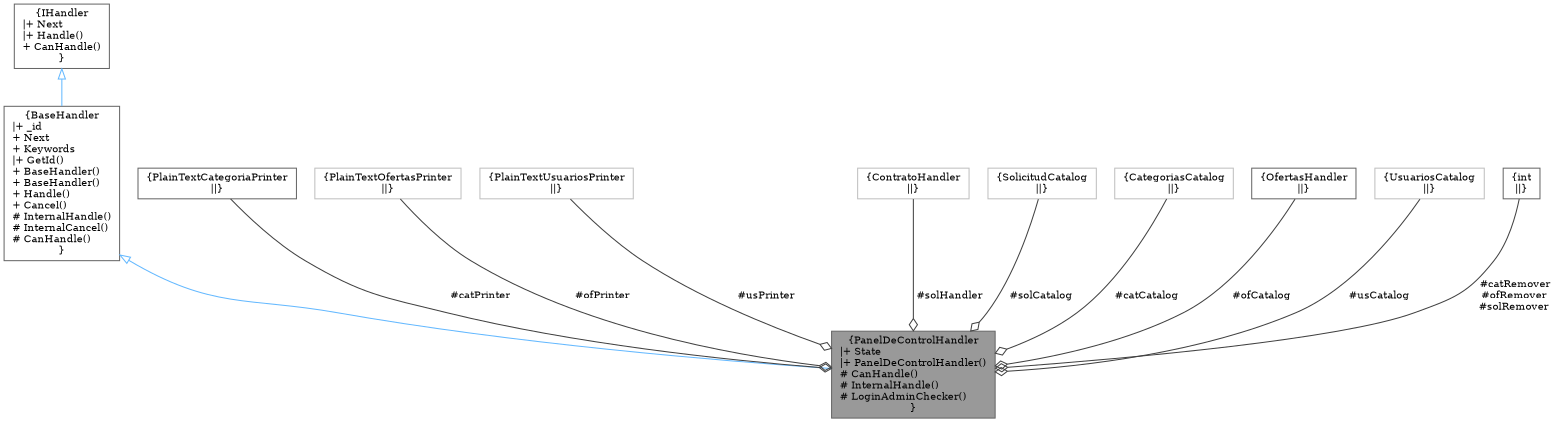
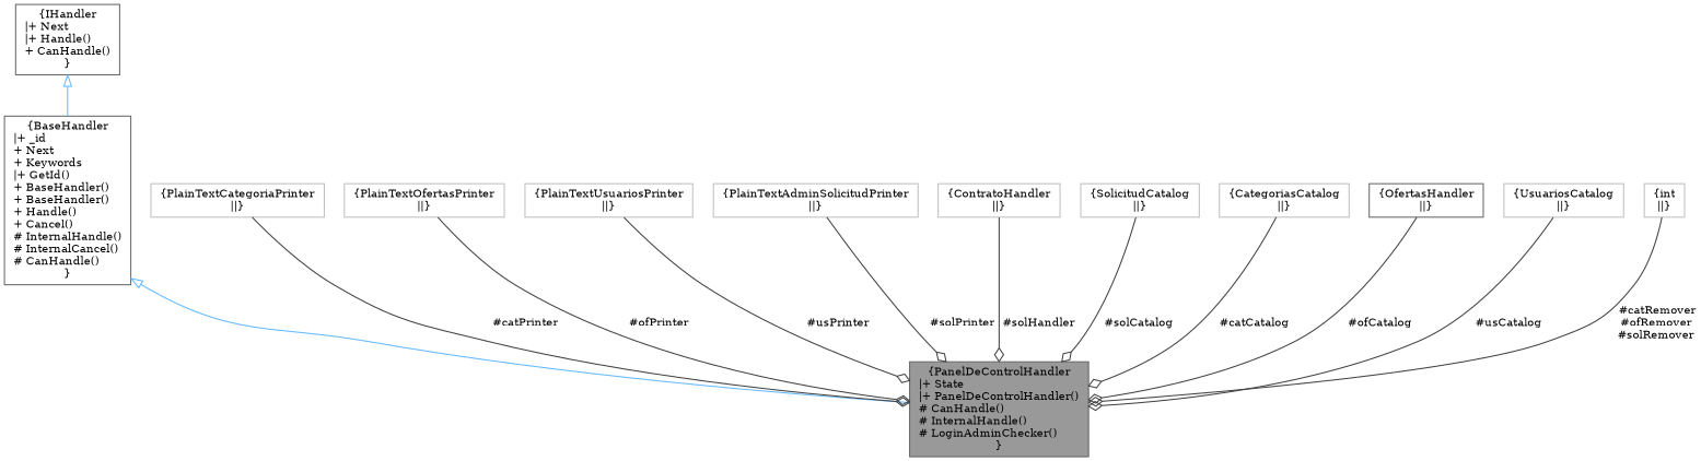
  digraph {
    fontname="DejaVu Serif"
    node [color=grey75 fillcolor=white fontname="DejaVu Serif" fontsize=10 shape=box style=filled]
    edge [color=grey25 fontname="DejaVu Serif" fontsize=10 labelfontname=Helvetica labelfontsize=10 style=solid arrowhead=odiamond]
    n1 [color=gray40 fillcolor=grey60 fontcolor=black height=0.2 label="{PanelDeControlHandler\n|+ State\l|+ PanelDeControlHandler()\l# CanHandle()\l# InternalHandle()\l# LoginAdminChecker()\l}" width=0.4]
    n2 [color=gray40 height=0.2 label="{BaseHandler\n|+ _id\l+ Next\l+ Keywords\l|+ GetId()\l+ BaseHandler()\l+ BaseHandler()\l+ Handle()\l+ Cancel()\l# InternalHandle()\l# InternalCancel()\l# CanHandle()\l}" width=0.4]
    n3 [color=gray40 height=0.2 label="{IHandler\n|+ Next\l|+ Handle()\l+ CanHandle()\l}" width=0.4]
-   n4 [color=gray40 height=0.2 label="{PlainTextCategoriaPrinter\n||}" width=0.4]
+   n4 [height=0.2 label="{PlainTextCategoriaPrinter\n||}" width=0.4]
    n5 [height=0.2 label="{PlainTextOfertasPrinter\n||}" width=0.4]
    n6 [height=0.2 label="{PlainTextUsuariosPrinter\n||}" width=0.4]
+   n7 [height=0.2 label="{PlainTextAdminSolicitudPrinter\n||}" width=0.4]
    n8 [height=0.2 label="{ContratoHandler\n||}" width=0.4]
    n9 [height=0.2 label="{SolicitudCatalog\n||}" width=0.4]
    n10 [height=0.2 label="{CategoriasCatalog\n||}" width=0.4]
    n11 [color=gray40 height=0.2 label="{OfertasHandler\n||}" width=0.4]
    n12 [height=0.2 label="{UsuariosCatalog\n||}" width=0.4]
-   n13 [color=gray40 height=0.2 label="{int\n||}" width=0.4]
+   n13 [height=0.2 label="{int\n||}" width=0.4]
    n2 -> n1 [arrowtail=onormal color=steelblue1 dir=back arrowhead=""]
    n3 -> n2 [arrowtail=onormal color=steelblue1 dir=back arrowhead=""]
    n4 -> n1 [label=" #catPrinter"]
    n5 -> n1 [label=" #ofPrinter"]
    n6 -> n1 [label=" #usPrinter"]
+   n7 -> n1 [label=" #solPrinter"]
    n8 -> n1 [label=" #solHandler"]
    n9 -> n1 [label=" #solCatalog"]
    n10 -> n1 [label=" #catCatalog"]
    n11 -> n1 [label=" #ofCatalog"]
    n12 -> n1 [label=" #usCatalog"]
    n13 -> n1 [label=" #catRemover\n#ofRemover\n#solRemover"]
  }
